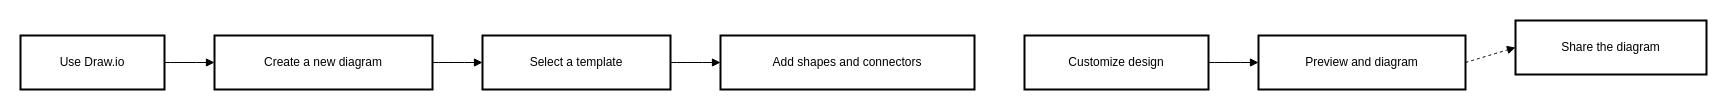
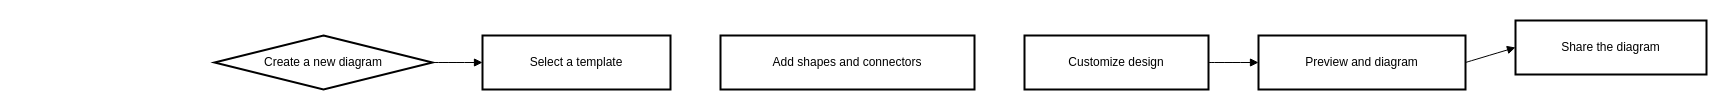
  <mxCell id="0" />
  <mxCell id="1" parent="0" />
- <mxCell id="2" value="Use Draw.io" style="whiteSpace=wrap;strokeWidth=2;" vertex="1" parent="1"><mxGeometry x="20" y="35" width="144" height="54" as="geometry" /></mxCell>
- <mxCell id="3" value="Create a new diagram" style="whiteSpace=wrap;strokeWidth=2;" vertex="1" parent="1"><mxGeometry x="214" y="35" width="218" height="54" as="geometry" /></mxCell>
+ <mxCell id="3" value="Create a new diagram" style="rhombus;whiteSpace=wrap;strokeWidth=2;" vertex="1" parent="1"><mxGeometry x="214" y="35" width="218" height="54" as="geometry" /></mxCell>
  <mxCell id="4" value="Select a template" style="whiteSpace=wrap;strokeWidth=2;" vertex="1" parent="1"><mxGeometry x="482" y="35" width="188" height="54" as="geometry" /></mxCell>
  <mxCell id="5" value="Add shapes and connectors" style="whiteSpace=wrap;strokeWidth=2;" vertex="1" parent="1"><mxGeometry x="720" y="35" width="254" height="54" as="geometry" /></mxCell>
  <mxCell id="6" value="Customize design" style="whiteSpace=wrap;strokeWidth=2;" vertex="1" parent="1"><mxGeometry x="1024" y="35" width="184" height="54" as="geometry" /></mxCell>
  <mxCell id="7" value="Preview and diagram" style="whiteSpace=wrap;strokeWidth=2;" vertex="1" parent="1"><mxGeometry x="1258" y="35" width="207" height="54" as="geometry" /></mxCell>
  <mxCell id="8" value="Share the diagram" style="whiteSpace=wrap;strokeWidth=2;" vertex="1" parent="1"><mxGeometry x="1515" y="20" width="191" height="54" as="geometry" /></mxCell>
- <mxCell id="9" value="" style="curved=1;startArrow=none;endArrow=block;exitX=1;exitY=0.5;entryX=0;entryY=0.5;" edge="1" parent="1" source="2" target="3"><mxGeometry relative="1" as="geometry"><Array as="points" /></mxGeometry></mxCell>
  <mxCell id="10" value="" style="curved=1;startArrow=none;endArrow=block;exitX=1;exitY=0.5;entryX=0;entryY=0.5;" edge="1" parent="1" source="3" target="4"><mxGeometry relative="1" as="geometry"><Array as="points" /></mxGeometry></mxCell>
- <mxCell id="11" value="" style="curved=1;startArrow=none;endArrow=block;exitX=1;exitY=0.5;entryX=0;entryY=0.5;" edge="1" parent="1" source="4" target="5"><mxGeometry relative="1" as="geometry"><Array as="points" /></mxGeometry></mxCell>
  <mxCell id="12" value="" style="curved=1;startArrow=none;endArrow=block;exitX=1;exitY=0.5;entryX=0;entryY=0.5;" edge="1" parent="1" source="6" target="7"><mxGeometry relative="1" as="geometry"><Array as="points" /></mxGeometry></mxCell>
- <mxCell id="13" value="" style="curved=1;startArrow=none;endArrow=block;exitX=1;exitY=0.5;entryX=0;entryY=0.5;dashed=1;" edge="1" parent="1" source="7" target="8"><mxGeometry relative="1" as="geometry"><Array as="points" /></mxGeometry></mxCell>
+ <mxCell id="13" value="" style="curved=1;startArrow=none;endArrow=block;exitX=1;exitY=0.5;entryX=0;entryY=0.5;" edge="1" parent="1" source="7" target="8"><mxGeometry relative="1" as="geometry"><Array as="points" /></mxGeometry></mxCell>
